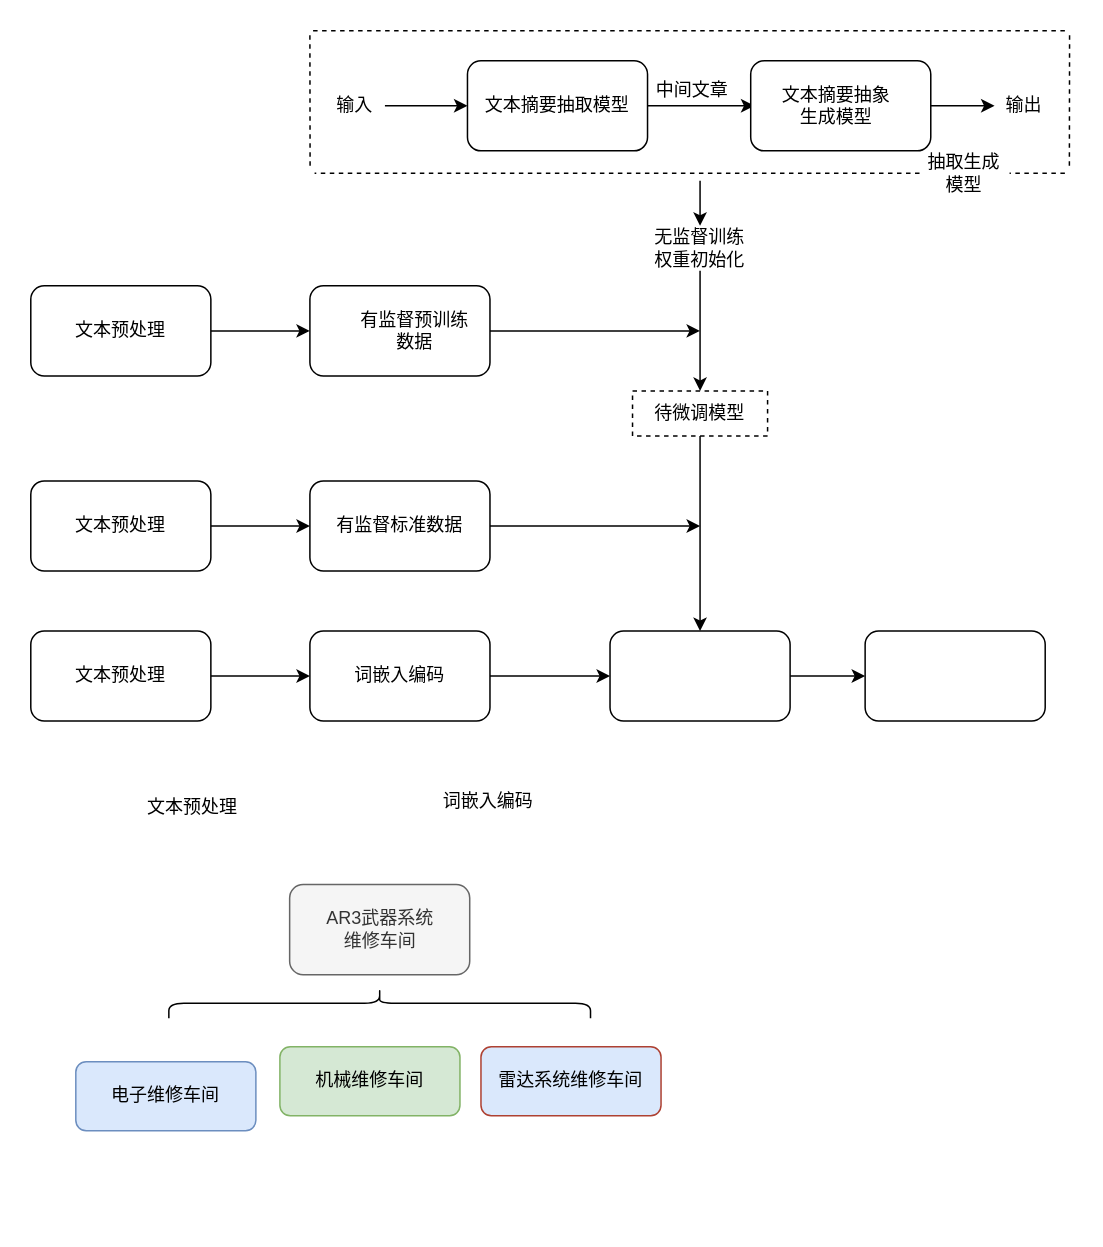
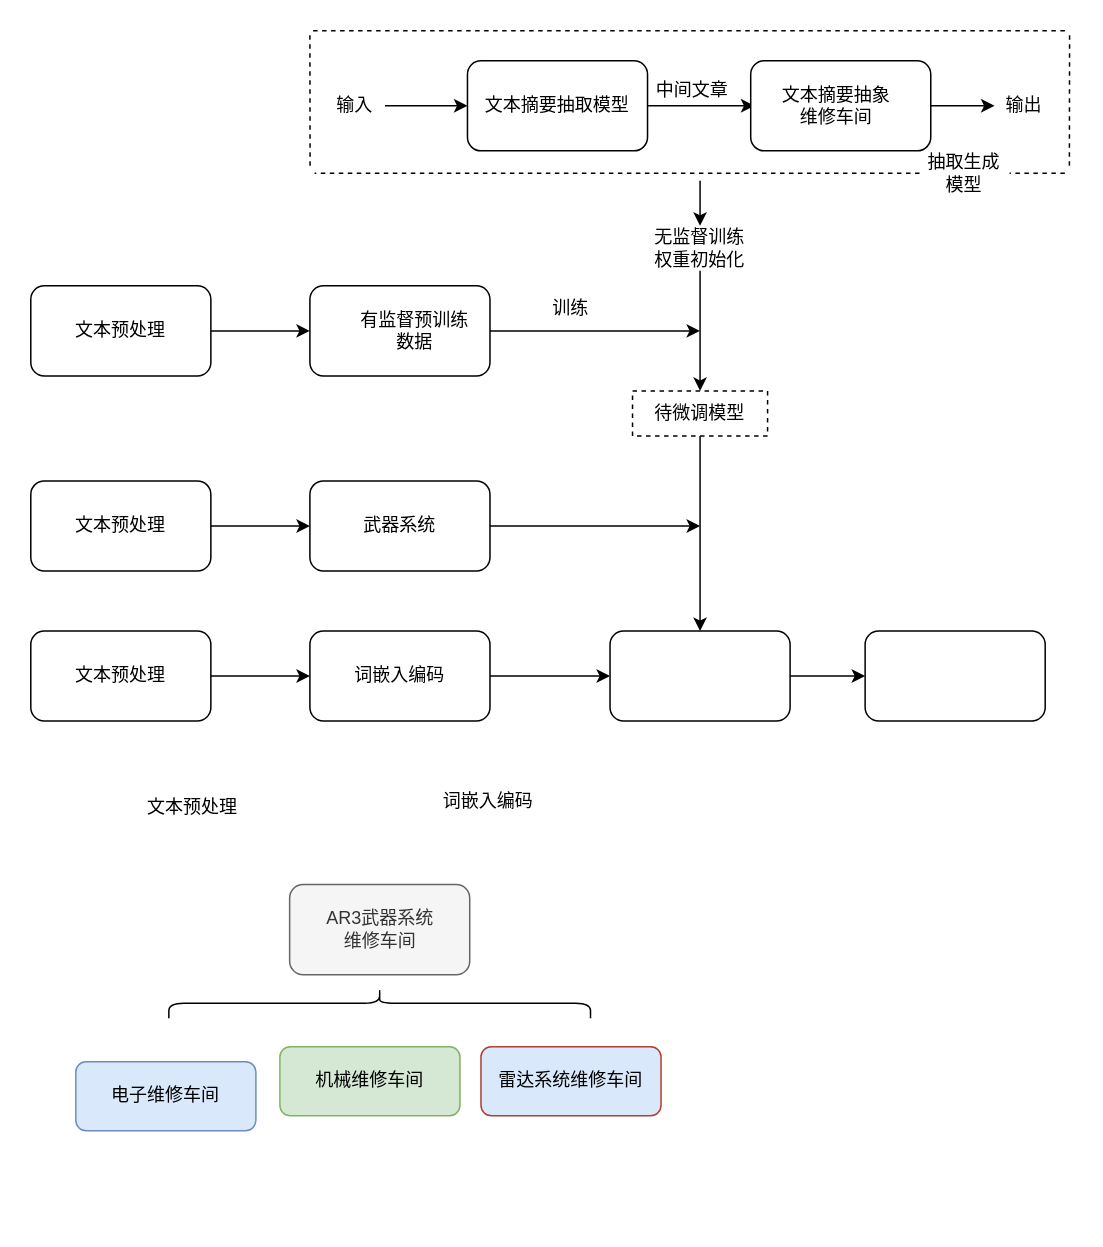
  <mxCell id="0" />
  <mxCell id="1" parent="0" />
  <mxCell id="2" style="edgeStyle=orthogonalEdgeStyle;rounded=0;orthogonalLoop=1;jettySize=auto;html=1;" parent="1" source="3" edge="1"><mxGeometry relative="1" as="geometry"><mxPoint x="466" y="220" as="targetPoint" /></mxGeometry></mxCell>
  <mxCell id="3" value="" style="rounded=1;whiteSpace=wrap;html=1;" parent="1" vertex="1"><mxGeometry x="206" y="190" width="120" height="60" as="geometry" /></mxCell>
  <mxCell id="4" value="" style="rounded=1;whiteSpace=wrap;html=1;" parent="1" vertex="1"><mxGeometry x="576" y="420" width="120" height="60" as="geometry" /></mxCell>
  <mxCell id="5" style="edgeStyle=orthogonalEdgeStyle;rounded=0;orthogonalLoop=1;jettySize=auto;html=1;entryX=0;entryY=0.5;entryDx=0;entryDy=0;" parent="1" source="6" target="4" edge="1"><mxGeometry relative="1" as="geometry" /></mxCell>
  <mxCell id="6" value="" style="rounded=1;whiteSpace=wrap;html=1;" parent="1" vertex="1"><mxGeometry x="406" y="420" width="120" height="60" as="geometry" /></mxCell>
  <mxCell id="7" style="edgeStyle=orthogonalEdgeStyle;rounded=0;orthogonalLoop=1;jettySize=auto;html=1;entryX=0;entryY=0.5;entryDx=0;entryDy=0;" parent="1" source="8" target="6" edge="1"><mxGeometry relative="1" as="geometry" /></mxCell>
  <mxCell id="8" value="" style="rounded=1;whiteSpace=wrap;html=1;" parent="1" vertex="1"><mxGeometry x="206" y="420" width="120" height="60" as="geometry" /></mxCell>
  <mxCell id="9" style="edgeStyle=orthogonalEdgeStyle;rounded=0;orthogonalLoop=1;jettySize=auto;html=1;entryX=0;entryY=0.5;entryDx=0;entryDy=0;" parent="1" source="10" target="8" edge="1"><mxGeometry relative="1" as="geometry" /></mxCell>
  <mxCell id="10" value="" style="rounded=1;whiteSpace=wrap;html=1;" parent="1" vertex="1"><mxGeometry x="20" y="420" width="120" height="60" as="geometry" /></mxCell>
  <mxCell id="11" style="edgeStyle=orthogonalEdgeStyle;rounded=0;orthogonalLoop=1;jettySize=auto;html=1;entryX=0;entryY=0.5;entryDx=0;entryDy=0;" parent="1" source="12" target="19" edge="1"><mxGeometry relative="1" as="geometry" /></mxCell>
  <mxCell id="12" value="" style="rounded=1;whiteSpace=wrap;html=1;" parent="1" vertex="1"><mxGeometry x="311" y="40" width="120" height="60" as="geometry" /></mxCell>
  <mxCell id="13" value="文本摘要抽取模型" style="text;html=1;strokeColor=none;fillColor=none;align=center;verticalAlign=middle;whiteSpace=wrap;rounded=0;" parent="1" vertex="1"><mxGeometry x="316" y="55" width="110" height="30" as="geometry" /></mxCell>
  <mxCell id="14" value="有监督预训练数据" style="text;html=1;strokeColor=none;fillColor=none;align=center;verticalAlign=middle;whiteSpace=wrap;rounded=0;" parent="1" vertex="1"><mxGeometry x="236" y="205" width="80" height="30" as="geometry" /></mxCell>
  <mxCell id="15" value="文本预处理" style="text;html=1;strokeColor=none;fillColor=none;align=center;verticalAlign=middle;whiteSpace=wrap;rounded=0;" parent="1" vertex="1"><mxGeometry x="45" y="435" width="70" height="30" as="geometry" /></mxCell>
  <mxCell id="16" value="词嵌入编码" style="text;html=1;strokeColor=none;fillColor=none;align=center;verticalAlign=middle;whiteSpace=wrap;rounded=0;" parent="1" vertex="1"><mxGeometry x="231" y="435" width="70" height="30" as="geometry" /></mxCell>
+ <mxCell id="17" value="训练" style="text;html=1;strokeColor=none;fillColor=none;align=center;verticalAlign=middle;whiteSpace=wrap;rounded=0;" parent="1" vertex="1"><mxGeometry x="350" y="190" width="60" height="30" as="geometry" /></mxCell>
  <mxCell id="18" value="" style="rounded=1;whiteSpace=wrap;html=1;" parent="1" vertex="1"><mxGeometry x="499.75" y="40" width="120" height="60" as="geometry" /></mxCell>
- <mxCell id="19" value="文本摘要抽象&lt;br&gt;生成模型" style="text;html=1;strokeColor=none;fillColor=none;align=center;verticalAlign=middle;whiteSpace=wrap;rounded=0;" parent="1" vertex="1"><mxGeometry x="502.25" y="55" width="110" height="30" as="geometry" /></mxCell>
+ <mxCell id="19" value="文本摘要抽象&lt;br&gt;维修车间" style="text;html=1;strokeColor=none;fillColor=none;align=center;verticalAlign=middle;whiteSpace=wrap;rounded=0;" parent="1" vertex="1"><mxGeometry x="502.25" y="55" width="110" height="30" as="geometry" /></mxCell>
  <mxCell id="20" value="" style="endArrow=classic;html=1;rounded=0;" parent="1" edge="1"><mxGeometry width="50" height="50" relative="1" as="geometry"><mxPoint x="256" y="70" as="sourcePoint" /><mxPoint x="311" y="70" as="targetPoint" /></mxGeometry></mxCell>
  <mxCell id="21" value="" style="endArrow=classic;html=1;rounded=0;startArrow=none;" parent="1" target="19" edge="1"><mxGeometry width="50" height="50" relative="1" as="geometry"><mxPoint x="502.25" y="63.529" as="sourcePoint" /><mxPoint x="502.25" y="69" as="targetPoint" /></mxGeometry></mxCell>
  <mxCell id="22" value="" style="endArrow=classic;html=1;rounded=0;exitX=1;exitY=0.5;exitDx=0;exitDy=0;" parent="1" source="18" edge="1"><mxGeometry width="50" height="50" relative="1" as="geometry"><mxPoint x="282.25" y="80" as="sourcePoint" /><mxPoint x="662.25" y="70" as="targetPoint" /></mxGeometry></mxCell>
  <mxCell id="23" value="输入" style="text;html=1;strokeColor=none;fillColor=none;align=center;verticalAlign=middle;whiteSpace=wrap;rounded=0;" parent="1" vertex="1"><mxGeometry x="206" y="55" width="60" height="30" as="geometry" /></mxCell>
  <mxCell id="24" value="输出" style="text;html=1;strokeColor=none;fillColor=none;align=center;verticalAlign=middle;whiteSpace=wrap;rounded=0;" parent="1" vertex="1"><mxGeometry x="652.25" y="55" width="60" height="30" as="geometry" /></mxCell>
  <mxCell id="25" value="中间文章" style="text;html=1;strokeColor=none;fillColor=none;align=center;verticalAlign=middle;whiteSpace=wrap;rounded=0;" parent="1" vertex="1"><mxGeometry x="431" y="45" width="60" height="30" as="geometry" /></mxCell>
  <mxCell id="26" value="" style="endArrow=none;dashed=1;html=1;rounded=0;" parent="1" edge="1"><mxGeometry width="50" height="50" relative="1" as="geometry"><mxPoint x="206.12" y="110" as="sourcePoint" /><mxPoint x="206" y="22.5" as="targetPoint" /></mxGeometry></mxCell>
  <mxCell id="27" value="" style="endArrow=none;dashed=1;html=1;rounded=0;" parent="1" edge="1"><mxGeometry width="50" height="50" relative="1" as="geometry"><mxPoint x="712.12" y="110" as="sourcePoint" /><mxPoint x="712.25" y="22.5" as="targetPoint" /></mxGeometry></mxCell>
  <mxCell id="28" value="" style="endArrow=none;dashed=1;html=1;rounded=0;startArrow=none;" parent="1" source="30" edge="1"><mxGeometry width="50" height="50" relative="1" as="geometry"><mxPoint x="709.12" y="120" as="sourcePoint" /><mxPoint x="209.12" y="115" as="targetPoint" /></mxGeometry></mxCell>
  <mxCell id="29" value="" style="endArrow=none;dashed=1;html=1;rounded=0;" parent="1" edge="1"><mxGeometry width="50" height="50" relative="1" as="geometry"><mxPoint x="709.12" y="20" as="sourcePoint" /><mxPoint x="206" y="20" as="targetPoint" /></mxGeometry></mxCell>
  <mxCell id="30" value="抽取生成模型" style="text;html=1;strokeColor=none;fillColor=none;align=center;verticalAlign=middle;whiteSpace=wrap;rounded=0;" parent="1" vertex="1"><mxGeometry x="612.25" y="100" width="60" height="30" as="geometry" /></mxCell>
  <mxCell id="31" value="" style="endArrow=none;dashed=1;html=1;rounded=0;" parent="1" target="30" edge="1"><mxGeometry width="50" height="50" relative="1" as="geometry"><mxPoint x="709.12" y="115" as="sourcePoint" /><mxPoint x="209.12" y="120" as="targetPoint" /></mxGeometry></mxCell>
  <mxCell id="32" value="无监督训练权重初始化" style="text;html=1;strokeColor=none;fillColor=none;align=center;verticalAlign=middle;whiteSpace=wrap;rounded=0;" parent="1" vertex="1"><mxGeometry x="431" y="150" width="70" height="30" as="geometry" /></mxCell>
  <mxCell id="33" style="edgeStyle=orthogonalEdgeStyle;rounded=0;orthogonalLoop=1;jettySize=auto;html=1;" parent="1" edge="1"><mxGeometry relative="1" as="geometry"><mxPoint x="466" y="350" as="targetPoint" /><mxPoint x="306" y="350" as="sourcePoint" /></mxGeometry></mxCell>
  <mxCell id="34" value="" style="rounded=1;whiteSpace=wrap;html=1;" parent="1" vertex="1"><mxGeometry x="206" y="320" width="120" height="60" as="geometry" /></mxCell>
- <mxCell id="35" value="有监督标准数据" style="text;html=1;strokeColor=none;fillColor=none;align=center;verticalAlign=middle;whiteSpace=wrap;rounded=0;" parent="1" vertex="1"><mxGeometry x="221" y="335" width="90" height="30" as="geometry" /></mxCell>
+ <mxCell id="35" value="武器系统" style="text;html=1;strokeColor=none;fillColor=none;align=center;verticalAlign=middle;whiteSpace=wrap;rounded=0;" parent="1" vertex="1"><mxGeometry x="221" y="335" width="90" height="30" as="geometry" /></mxCell>
  <mxCell id="36" value="" style="endArrow=classic;html=1;rounded=0;" parent="1" edge="1"><mxGeometry width="50" height="50" relative="1" as="geometry"><mxPoint x="466" y="120" as="sourcePoint" /><mxPoint x="466" y="150" as="targetPoint" /></mxGeometry></mxCell>
  <mxCell id="37" value="" style="endArrow=classic;html=1;rounded=0;exitX=0.5;exitY=1;exitDx=0;exitDy=0;" parent="1" source="32" edge="1"><mxGeometry width="50" height="50" relative="1" as="geometry"><mxPoint x="356" y="220" as="sourcePoint" /><mxPoint x="466" y="260" as="targetPoint" /></mxGeometry></mxCell>
  <mxCell id="38" value="待微调模型" style="text;html=1;strokeColor=default;fillColor=none;align=center;verticalAlign=middle;whiteSpace=wrap;rounded=0;dashed=1;" parent="1" vertex="1"><mxGeometry x="421" y="260" width="90" height="30" as="geometry" /></mxCell>
  <mxCell id="39" value="" style="endArrow=classic;html=1;rounded=0;exitX=0.5;exitY=1;exitDx=0;exitDy=0;entryX=0.5;entryY=0;entryDx=0;entryDy=0;" parent="1" source="38" target="6" edge="1"><mxGeometry width="50" height="50" relative="1" as="geometry"><mxPoint x="356" y="240" as="sourcePoint" /><mxPoint x="406" y="190" as="targetPoint" /></mxGeometry></mxCell>
  <mxCell id="40" style="edgeStyle=orthogonalEdgeStyle;rounded=0;orthogonalLoop=1;jettySize=auto;html=1;entryX=0;entryY=0.5;entryDx=0;entryDy=0;" parent="1" source="41" target="34" edge="1"><mxGeometry relative="1" as="geometry" /></mxCell>
  <mxCell id="41" value="" style="rounded=1;whiteSpace=wrap;html=1;" parent="1" vertex="1"><mxGeometry x="20" y="320" width="120" height="60" as="geometry" /></mxCell>
  <mxCell id="42" value="文本预处理" style="text;html=1;strokeColor=none;fillColor=none;align=center;verticalAlign=middle;whiteSpace=wrap;rounded=0;" parent="1" vertex="1"><mxGeometry x="45" y="335" width="70" height="30" as="geometry" /></mxCell>
  <mxCell id="43" style="edgeStyle=orthogonalEdgeStyle;rounded=0;orthogonalLoop=1;jettySize=auto;html=1;" parent="1" source="44" target="3" edge="1"><mxGeometry relative="1" as="geometry" /></mxCell>
  <mxCell id="44" value="" style="rounded=1;whiteSpace=wrap;html=1;" parent="1" vertex="1"><mxGeometry x="20" y="190" width="120" height="60" as="geometry" /></mxCell>
  <mxCell id="45" value="文本预处理" style="text;html=1;strokeColor=none;fillColor=none;align=center;verticalAlign=middle;whiteSpace=wrap;rounded=0;" parent="1" vertex="1"><mxGeometry x="45" y="205" width="70" height="30" as="geometry" /></mxCell>
  <mxCell id="46" value="电子维修车间" style="rounded=1;whiteSpace=wrap;html=1;fillColor=#dae8fc;strokeColor=#6c8ebf;" parent="1" vertex="1"><mxGeometry x="50" y="707" width="120" height="46" as="geometry" /></mxCell>
  <mxCell id="47" value="AR3武器系统&lt;div&gt;维修车间&lt;/div&gt;" style="rounded=1;whiteSpace=wrap;html=1;fillColor=#f5f5f5;strokeColor=#666666;fontColor=#333333;" parent="1" vertex="1"><mxGeometry x="192.5" y="589" width="120" height="60" as="geometry" /></mxCell>
  <mxCell id="48" value="文本预处理" style="text;html=1;strokeColor=none;fillColor=none;align=center;verticalAlign=middle;whiteSpace=wrap;rounded=0;" parent="1" vertex="1"><mxGeometry x="93" y="523" width="70" height="30" as="geometry" /></mxCell>
  <mxCell id="49" value="词嵌入编码" style="text;html=1;strokeColor=none;fillColor=none;align=center;verticalAlign=middle;whiteSpace=wrap;rounded=0;" parent="1" vertex="1"><mxGeometry x="290" y="519" width="70" height="30" as="geometry" /></mxCell>
  <mxCell id="50" value="机械维修车间" style="rounded=1;whiteSpace=wrap;html=1;fillColor=#d5e8d4;strokeColor=#82b366;" parent="1" vertex="1"><mxGeometry x="186" y="697" width="120" height="46" as="geometry" /></mxCell>
  <mxCell id="51" value="雷达系统&lt;span style=&quot;background-color: transparent; color: light-dark(rgb(0, 0, 0), rgb(255, 255, 255));&quot;&gt;维修车间&lt;/span&gt;" style="rounded=1;whiteSpace=wrap;html=1;fillColor=#dae8fc;strokeColor=#ae4132;" parent="1" vertex="1"><mxGeometry x="320" y="697" width="120" height="46" as="geometry" /></mxCell>
  <mxCell id="52" value="" style="shape=curlyBracket;whiteSpace=wrap;html=1;rounded=1;flipH=1;labelPosition=right;verticalLabelPosition=middle;align=left;verticalAlign=middle;rotation=-90;" parent="1" vertex="1"><mxGeometry x="242.5" y="527.5" width="20" height="281" as="geometry" /></mxCell>
